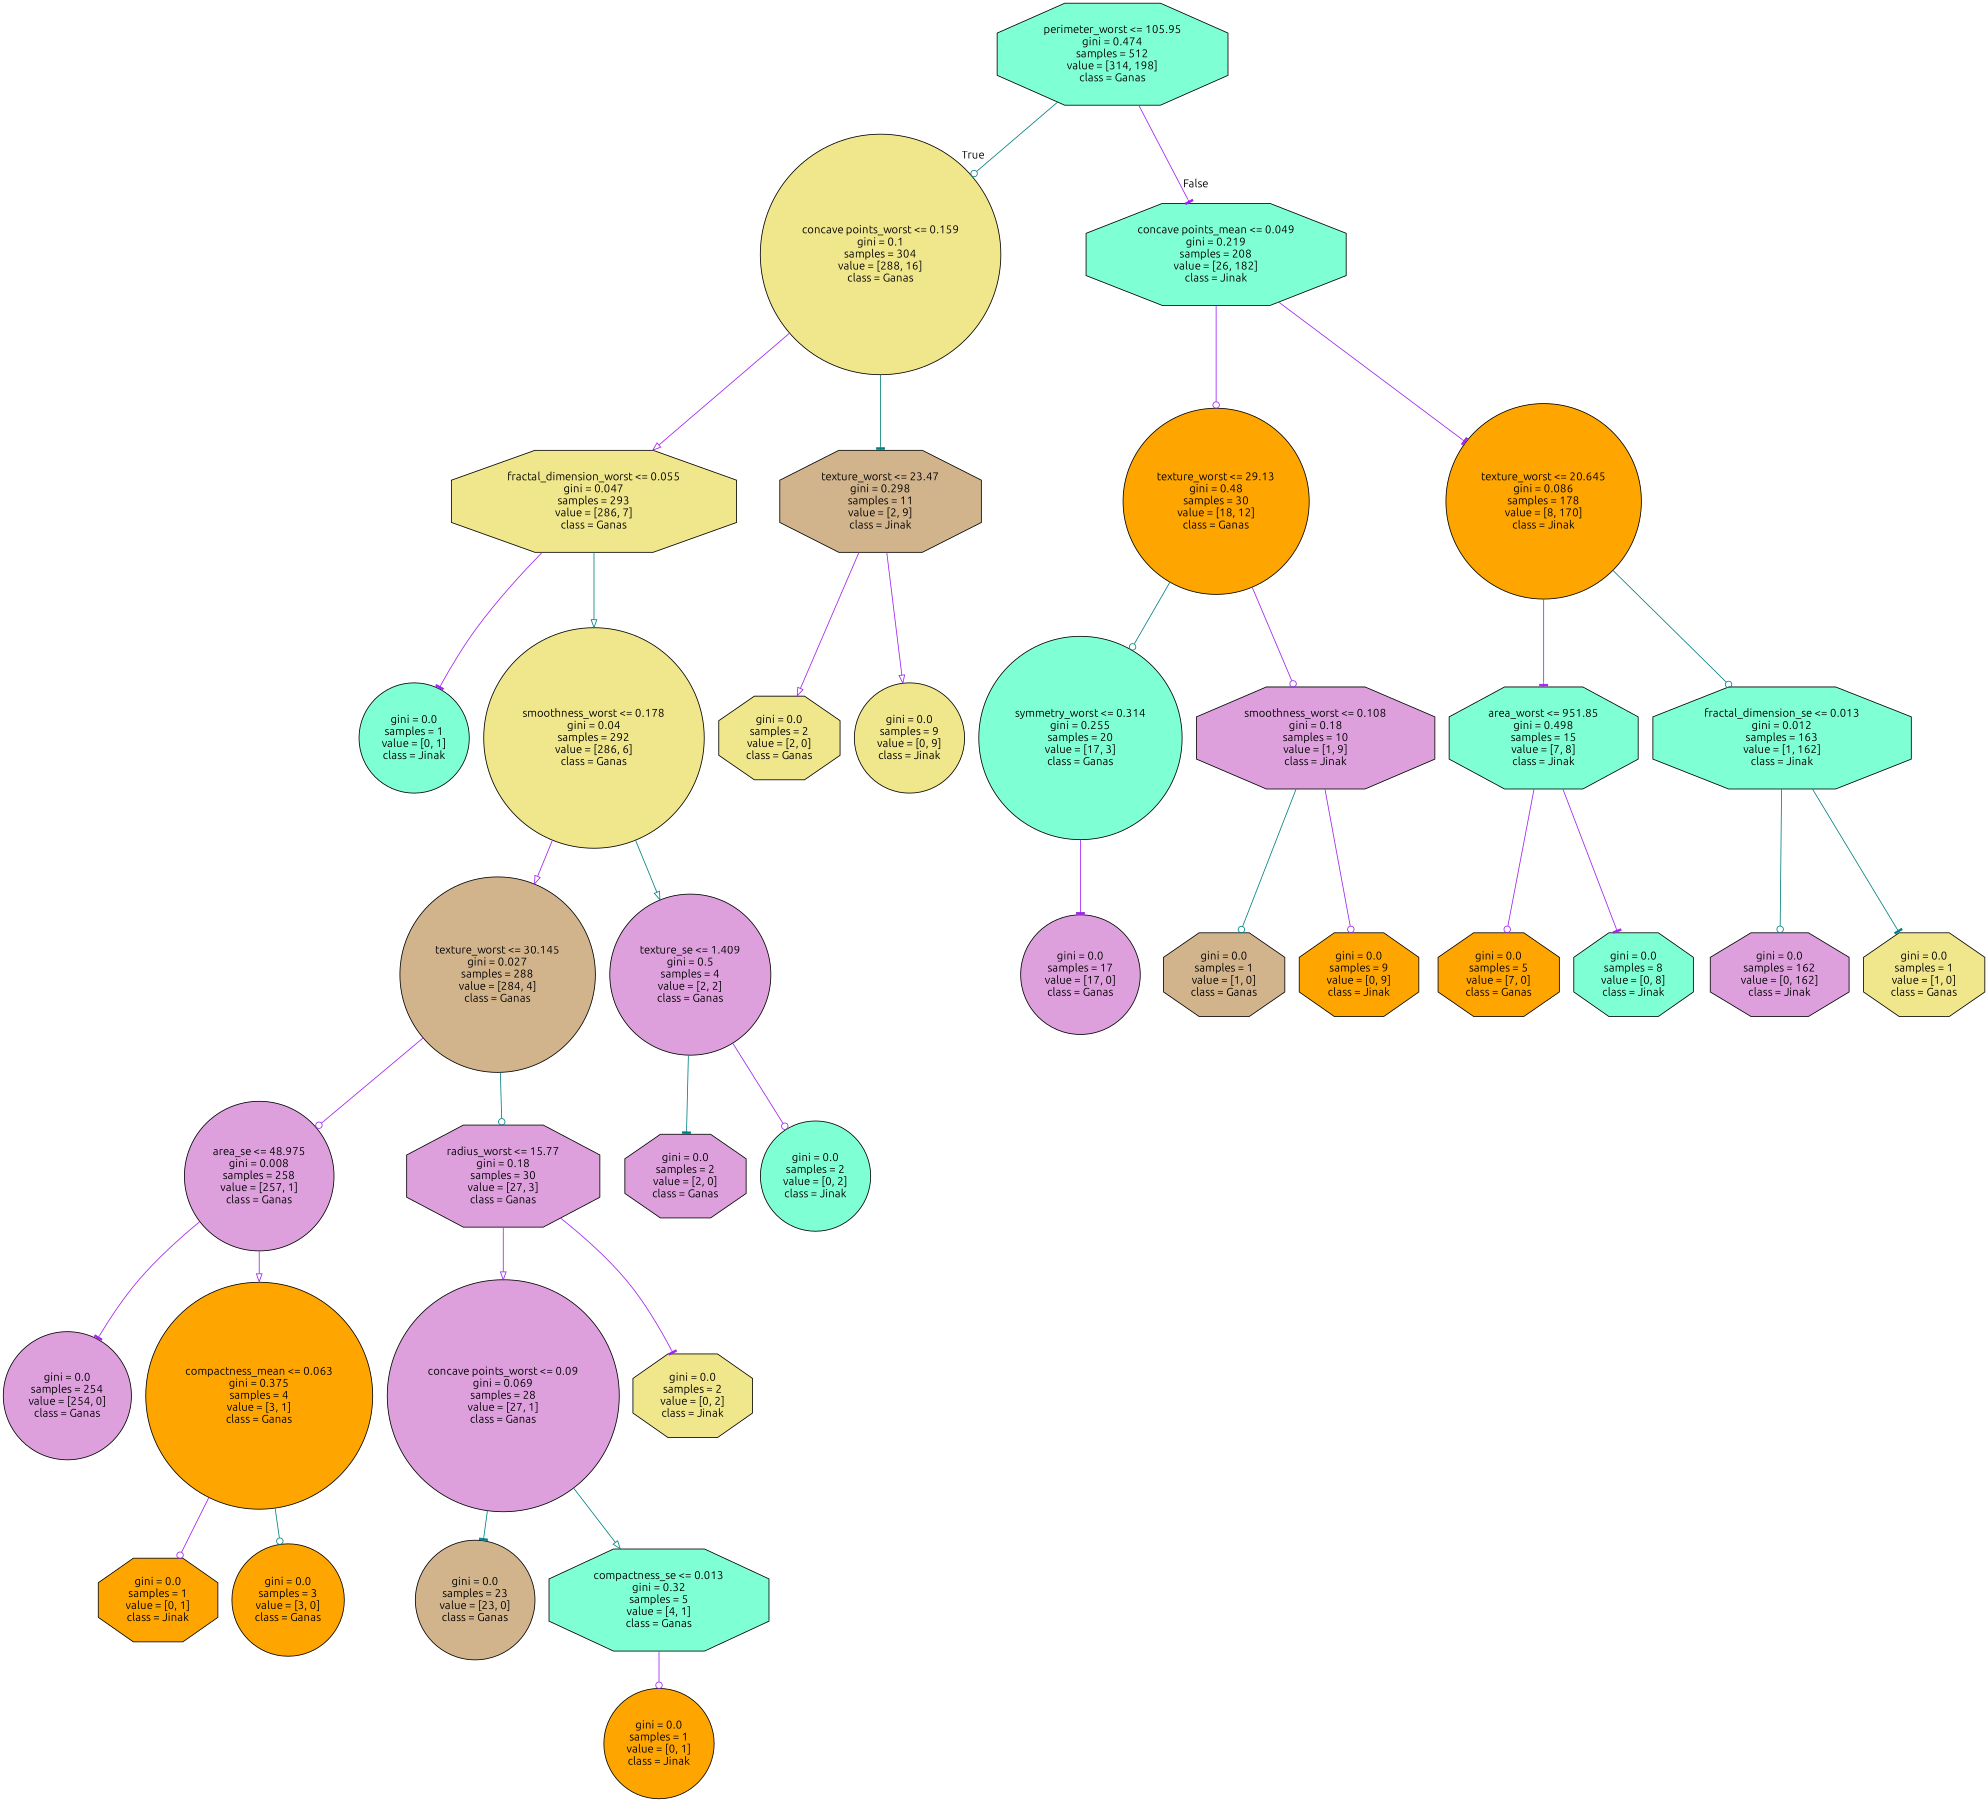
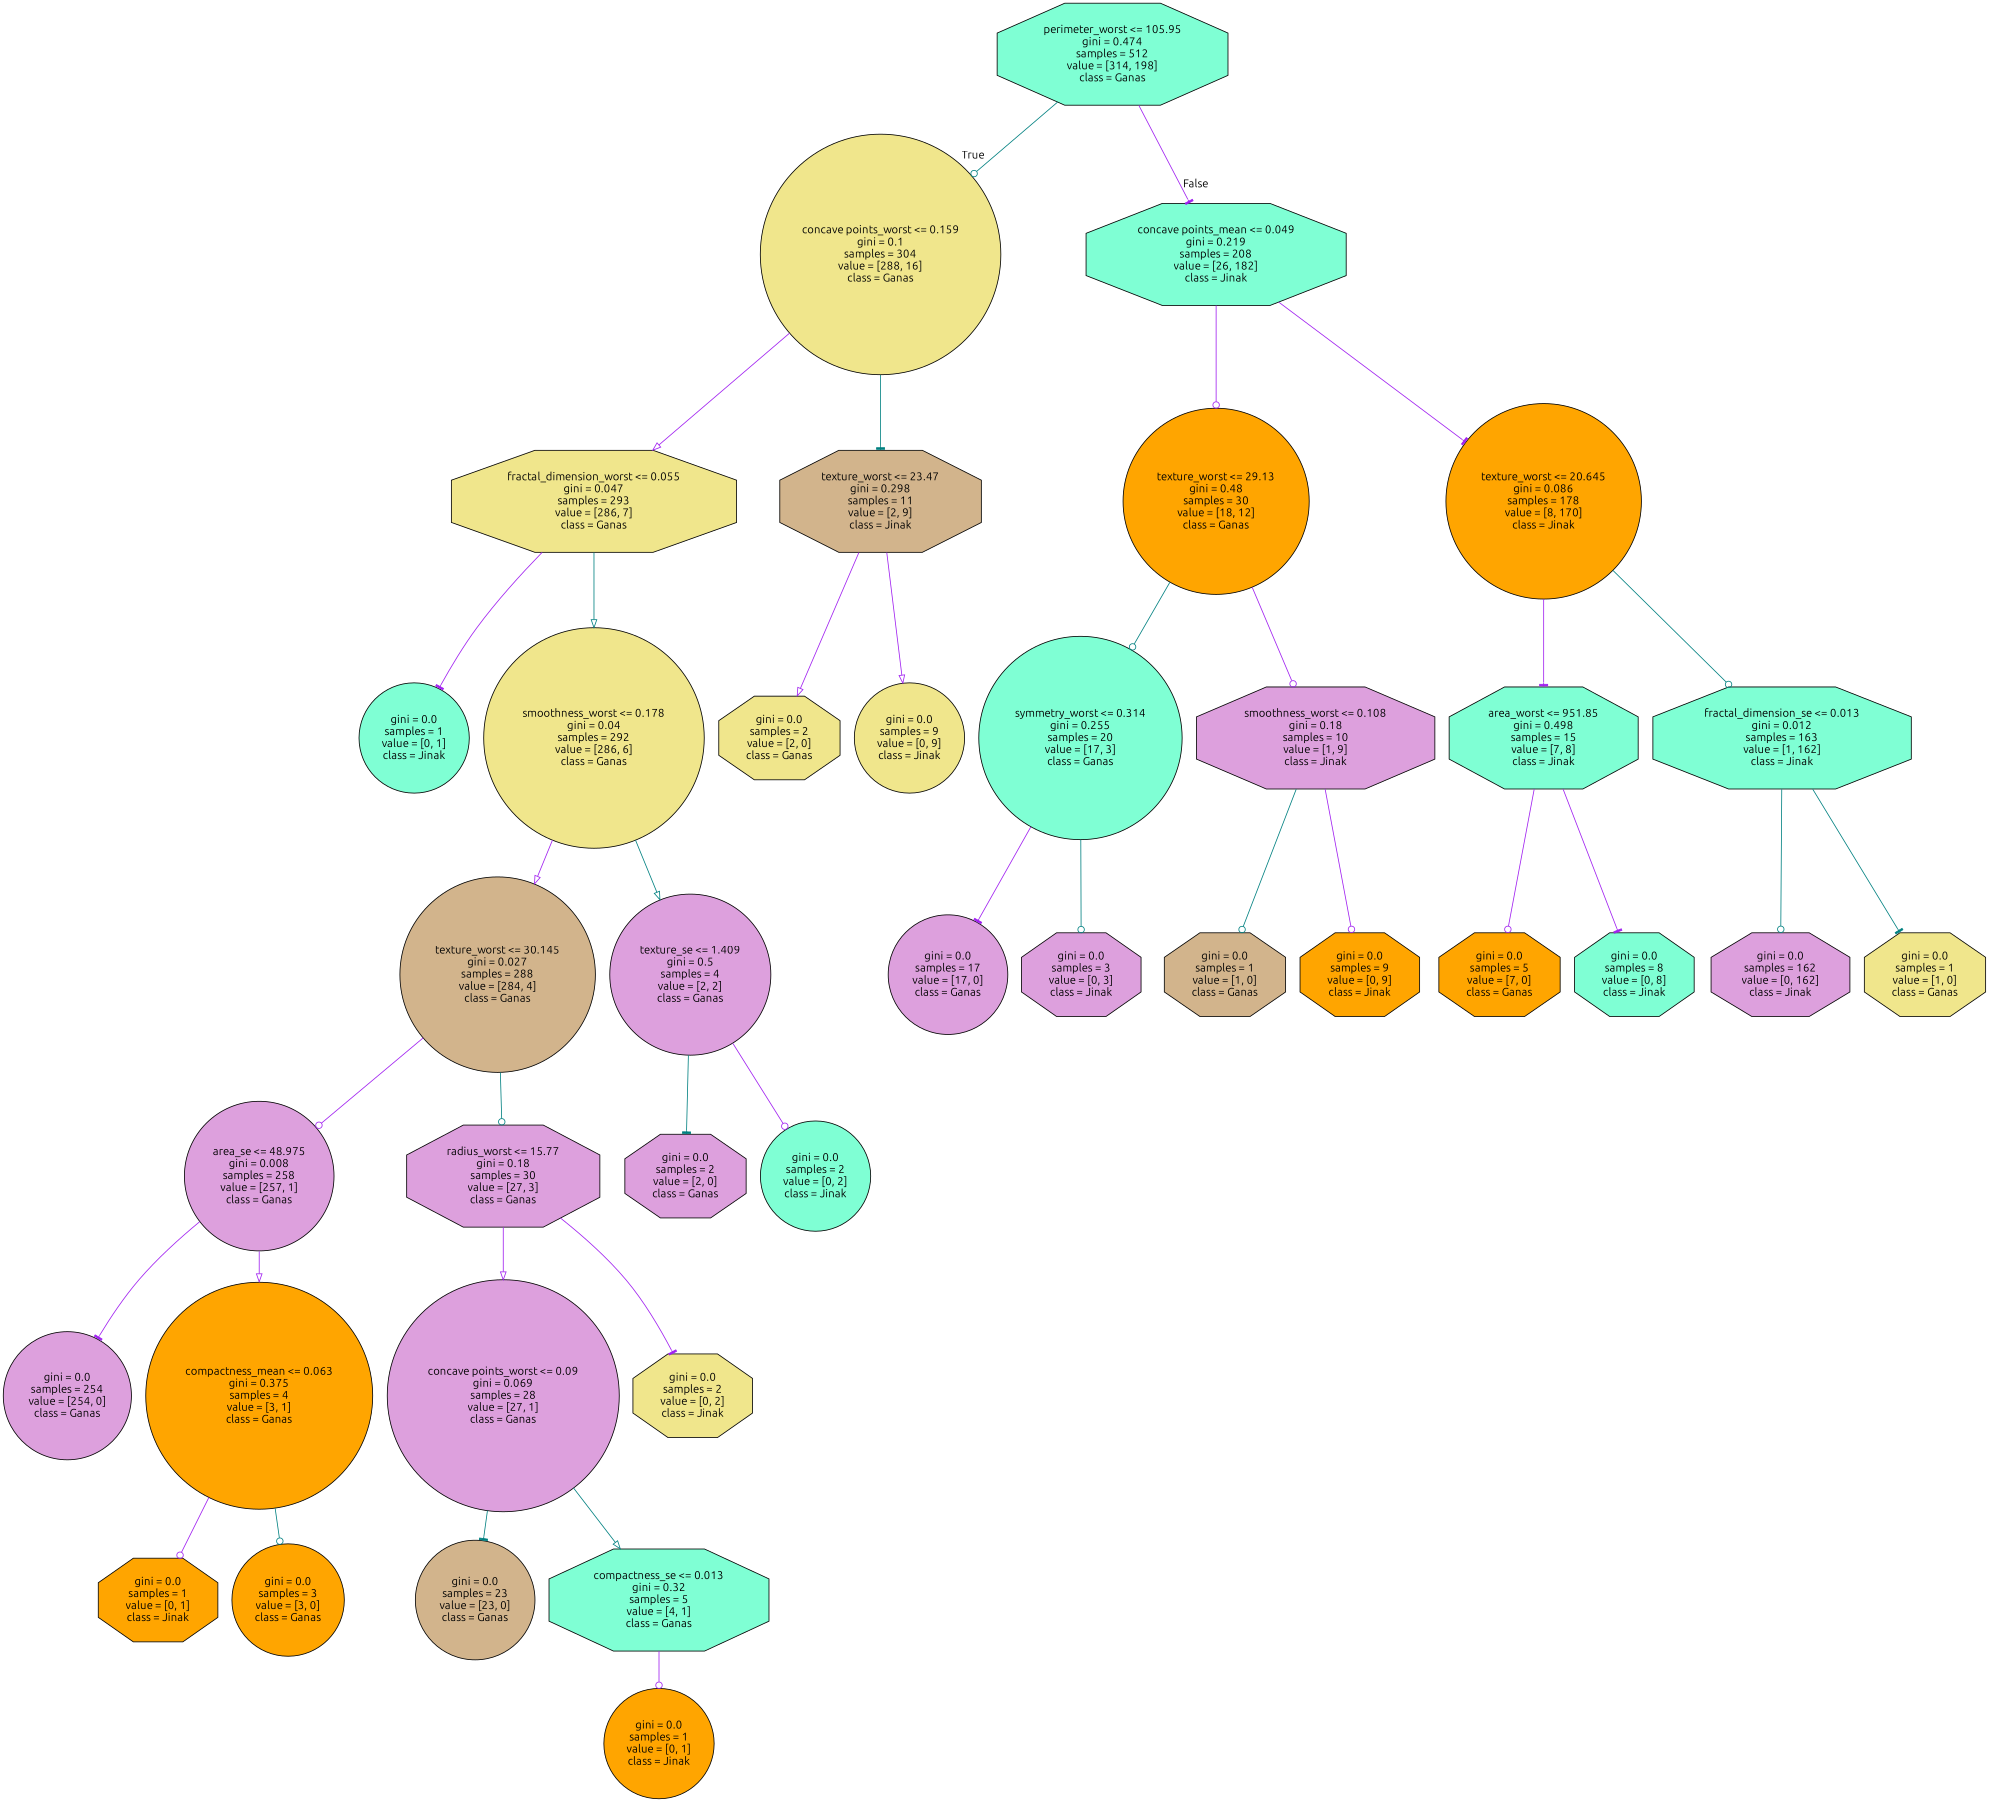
  digraph {
    fontname=Ubuntu
    node [fillcolor=plum fontname=Ubuntu shape=octagon style=filled]
    edge [arrowhead=odot color=purple fontname=Ubuntu]
    n1 [fillcolor=aquamarine label="perimeter_worst <= 105.95\ngini = 0.474\nsamples = 512\nvalue = [314, 198]\nclass = Ganas"]
    n2 [fillcolor=khaki label="concave points_worst <= 0.159\ngini = 0.1\nsamples = 304\nvalue = [288, 16]\nclass = Ganas" shape=circle]
    n3 [fillcolor=aquamarine label="concave points_mean <= 0.049\ngini = 0.219\nsamples = 208\nvalue = [26, 182]\nclass = Jinak"]
    n4 [fillcolor=khaki label="fractal_dimension_worst <= 0.055\ngini = 0.047\nsamples = 293\nvalue = [286, 7]\nclass = Ganas"]
    n5 [fillcolor=tan label="texture_worst <= 23.47\ngini = 0.298\nsamples = 11\nvalue = [2, 9]\nclass = Jinak"]
    n6 [fillcolor=orange label="texture_worst <= 29.13\ngini = 0.48\nsamples = 30\nvalue = [18, 12]\nclass = Ganas" shape=circle]
    n7 [fillcolor=orange label="texture_worst <= 20.645\ngini = 0.086\nsamples = 178\nvalue = [8, 170]\nclass = Jinak" shape=circle]
    n8 [fillcolor=aquamarine label="gini = 0.0\nsamples = 1\nvalue = [0, 1]\nclass = Jinak" shape=circle]
    n9 [fillcolor=khaki label="smoothness_worst <= 0.178\ngini = 0.04\nsamples = 292\nvalue = [286, 6]\nclass = Ganas" shape=circle]
    n10 [fillcolor=khaki label="gini = 0.0\nsamples = 2\nvalue = [2, 0]\nclass = Ganas"]
    n11 [fillcolor=khaki label="gini = 0.0\nsamples = 9\nvalue = [0, 9]\nclass = Jinak" shape=circle]
    n12 [fillcolor=tan label="texture_worst <= 30.145\ngini = 0.027\nsamples = 288\nvalue = [284, 4]\nclass = Ganas" shape=circle]
    n13 [label="texture_se <= 1.409\ngini = 0.5\nsamples = 4\nvalue = [2, 2]\nclass = Ganas" shape=circle]
    n14 [label="area_se <= 48.975\ngini = 0.008\nsamples = 258\nvalue = [257, 1]\nclass = Ganas" shape=circle]
    n15 [label="radius_worst <= 15.77\ngini = 0.18\nsamples = 30\nvalue = [27, 3]\nclass = Ganas"]
    n16 [label="gini = 0.0\nsamples = 2\nvalue = [2, 0]\nclass = Ganas"]
    n17 [fillcolor=aquamarine label="gini = 0.0\nsamples = 2\nvalue = [0, 2]\nclass = Jinak" shape=circle]
    n18 [label="gini = 0.0\nsamples = 254\nvalue = [254, 0]\nclass = Ganas" shape=circle]
    n19 [fillcolor=orange label="compactness_mean <= 0.063\ngini = 0.375\nsamples = 4\nvalue = [3, 1]\nclass = Ganas" shape=circle]
    n20 [label="concave points_worst <= 0.09\ngini = 0.069\nsamples = 28\nvalue = [27, 1]\nclass = Ganas" shape=circle]
    n21 [fillcolor=khaki label="gini = 0.0\nsamples = 2\nvalue = [0, 2]\nclass = Jinak"]
    n22 [fillcolor=orange label="gini = 0.0\nsamples = 1\nvalue = [0, 1]\nclass = Jinak"]
    n23 [fillcolor=orange label="gini = 0.0\nsamples = 3\nvalue = [3, 0]\nclass = Ganas" shape=circle]
    n24 [fillcolor=tan label="gini = 0.0\nsamples = 23\nvalue = [23, 0]\nclass = Ganas" shape=circle]
    n25 [fillcolor=aquamarine label="compactness_se <= 0.013\ngini = 0.32\nsamples = 5\nvalue = [4, 1]\nclass = Ganas"]
    n26 [fillcolor=orange label="gini = 0.0\nsamples = 1\nvalue = [0, 1]\nclass = Jinak" shape=circle]
    n27 [fillcolor=aquamarine label="symmetry_worst <= 0.314\ngini = 0.255\nsamples = 20\nvalue = [17, 3]\nclass = Ganas" shape=circle]
    n28 [label="smoothness_worst <= 0.108\ngini = 0.18\nsamples = 10\nvalue = [1, 9]\nclass = Jinak"]
    n29 [fillcolor=aquamarine label="area_worst <= 951.85\ngini = 0.498\nsamples = 15\nvalue = [7, 8]\nclass = Jinak"]
    n30 [fillcolor=aquamarine label="fractal_dimension_se <= 0.013\ngini = 0.012\nsamples = 163\nvalue = [1, 162]\nclass = Jinak"]
    n31 [label="gini = 0.0\nsamples = 17\nvalue = [17, 0]\nclass = Ganas" shape=circle]
+   n32 [label="gini = 0.0\nsamples = 3\nvalue = [0, 3]\nclass = Jinak"]
    n33 [fillcolor=tan label="gini = 0.0\nsamples = 1\nvalue = [1, 0]\nclass = Ganas"]
    n34 [fillcolor=orange label="gini = 0.0\nsamples = 9\nvalue = [0, 9]\nclass = Jinak"]
    n35 [fillcolor=orange label="gini = 0.0\nsamples = 5\nvalue = [7, 0]\nclass = Ganas"]
    n36 [fillcolor=aquamarine label="gini = 0.0\nsamples = 8\nvalue = [0, 8]\nclass = Jinak"]
    n37 [label="gini = 0.0\nsamples = 162\nvalue = [0, 162]\nclass = Jinak"]
    n38 [fillcolor=khaki label="gini = 0.0\nsamples = 1\nvalue = [1, 0]\nclass = Ganas"]
    n1 -> n2 [color=teal headlabel=True labelangle=45 labeldistance=2.5]
    n1 -> n3 [arrowhead=tee headlabel=False labelangle=-45 labeldistance=2.5]
    n2 -> n4 [arrowhead=onormal]
    n2 -> n5 [arrowhead=tee color=teal]
    n3 -> n6
    n3 -> n7 [arrowhead=tee]
    n4 -> n8 [arrowhead=tee]
    n4 -> n9 [arrowhead=onormal color=teal]
    n5 -> n10 [arrowhead=onormal]
    n5 -> n11 [arrowhead=onormal]
    n6 -> n27 [color=teal]
    n6 -> n28
    n7 -> n29 [arrowhead=tee]
    n7 -> n30 [color=teal]
    n9 -> n12 [arrowhead=onormal]
    n9 -> n13 [arrowhead=onormal color=teal]
    n12 -> n14
    n12 -> n15 [color=teal]
    n13 -> n16 [arrowhead=tee color=teal]
    n13 -> n17
    n14 -> n18 [arrowhead=tee]
    n14 -> n19 [arrowhead=onormal]
    n15 -> n20 [arrowhead=onormal]
    n15 -> n21 [arrowhead=tee]
    n19 -> n22
    n19 -> n23 [color=teal]
    n20 -> n24 [arrowhead=tee color=teal]
    n20 -> n25 [arrowhead=onormal color=teal]
    n25 -> n26
    n27 -> n31 [arrowhead=tee]
+   n27 -> n32 [color=teal]
    n28 -> n33 [color=teal]
    n28 -> n34
    n29 -> n35
    n29 -> n36 [arrowhead=tee]
    n30 -> n37 [color=teal]
    n30 -> n38 [arrowhead=tee color=teal]
  }
